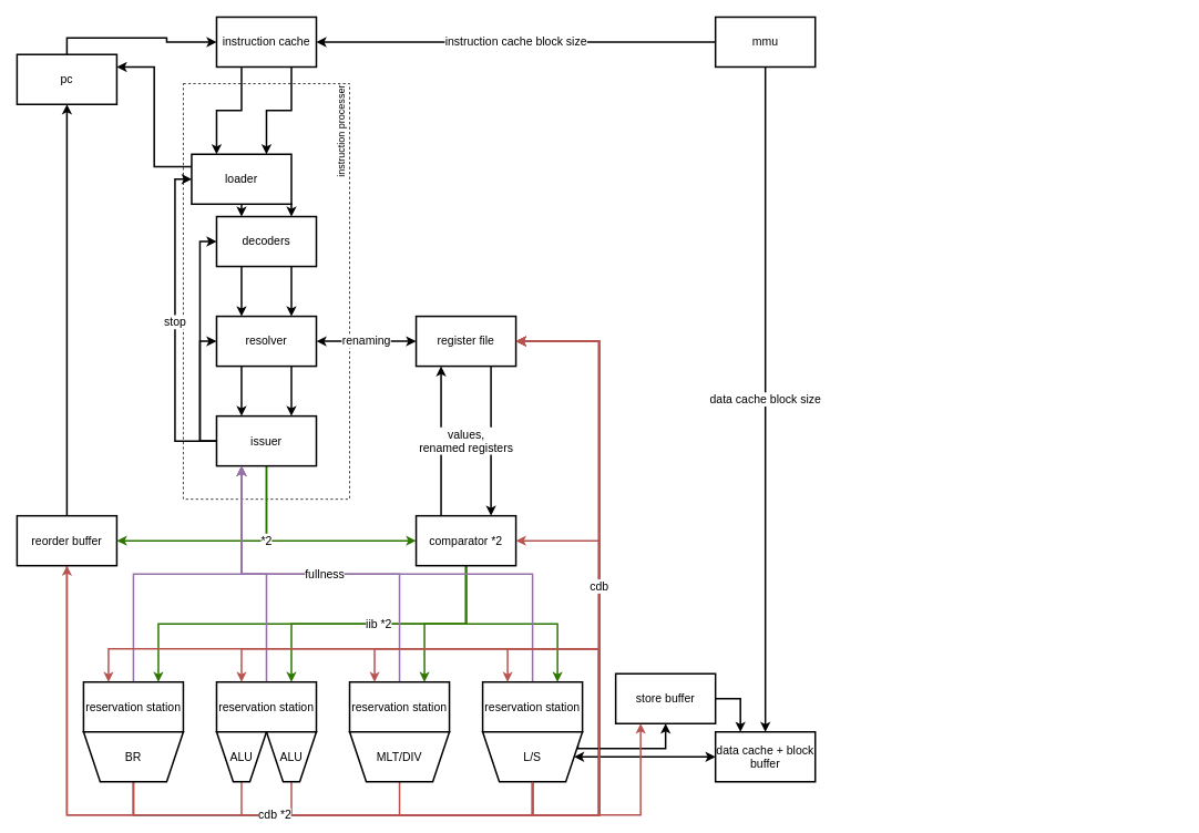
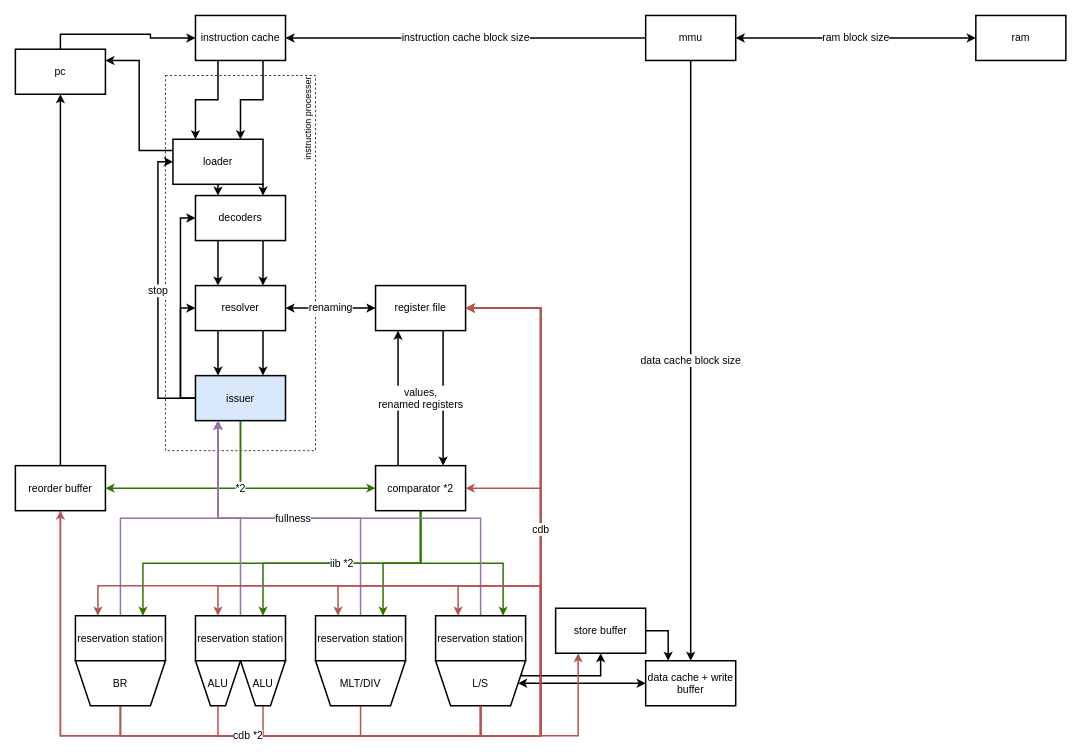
  <mxCell id="0" />
  <mxCell id="1" parent="0" />
  <mxCell id="2" value="instruction processer" style="rounded=0;whiteSpace=wrap;html=1;fillColor=none;dashed=1;verticalAlign=bottom;align=right;horizontal=0;" parent="1" vertex="1"><mxGeometry x="220" y="100" width="200" height="500" as="geometry" /></mxCell>
  <mxCell id="3" style="edgeStyle=orthogonalEdgeStyle;rounded=0;orthogonalLoop=1;jettySize=auto;html=1;exitX=0.25;exitY=1;exitDx=0;exitDy=0;entryX=0.25;entryY=0;entryDx=0;entryDy=0;fontSize=14;strokeWidth=2;" parent="1" source="5" target="9" edge="1"><mxGeometry relative="1" as="geometry" /></mxCell>
  <mxCell id="4" style="edgeStyle=orthogonalEdgeStyle;rounded=0;orthogonalLoop=1;jettySize=auto;html=1;exitX=0.75;exitY=1;exitDx=0;exitDy=0;entryX=0.75;entryY=0;entryDx=0;entryDy=0;fontSize=14;strokeWidth=2;" parent="1" source="5" target="9" edge="1"><mxGeometry relative="1" as="geometry" /></mxCell>
  <mxCell id="5" value="instruction cache" style="rounded=0;whiteSpace=wrap;html=1;fontSize=14;strokeWidth=2;" parent="1" vertex="1"><mxGeometry x="260" y="20" width="120" height="60" as="geometry" /></mxCell>
  <mxCell id="6" style="edgeStyle=orthogonalEdgeStyle;rounded=0;orthogonalLoop=1;jettySize=auto;html=1;exitX=0.25;exitY=1;exitDx=0;exitDy=0;entryX=0.25;entryY=0;entryDx=0;entryDy=0;fontSize=14;strokeWidth=2;" parent="1" source="9" target="13" edge="1"><mxGeometry relative="1" as="geometry" /></mxCell>
  <mxCell id="7" style="edgeStyle=orthogonalEdgeStyle;rounded=0;orthogonalLoop=1;jettySize=auto;html=1;exitX=0.75;exitY=1;exitDx=0;exitDy=0;entryX=0.75;entryY=0;entryDx=0;entryDy=0;fontSize=14;strokeWidth=2;" parent="1" source="9" target="13" edge="1"><mxGeometry relative="1" as="geometry" /></mxCell>
  <mxCell id="8" style="edgeStyle=orthogonalEdgeStyle;rounded=0;orthogonalLoop=1;jettySize=auto;html=1;exitX=0;exitY=0.25;exitDx=0;exitDy=0;entryX=1;entryY=0.25;entryDx=0;entryDy=0;fontSize=14;strokeWidth=2;" parent="1" source="9" target="66" edge="1"><mxGeometry relative="1" as="geometry" /></mxCell>
  <mxCell id="9" value="loader" style="rounded=0;whiteSpace=wrap;html=1;fontSize=14;strokeWidth=2;" parent="1" vertex="1"><mxGeometry x="230" y="185" width="120" height="60" as="geometry" /></mxCell>
  <mxCell id="10" value="register file" style="rounded=0;whiteSpace=wrap;html=1;fontSize=14;strokeWidth=2;" parent="1" vertex="1"><mxGeometry x="500" y="380" width="120" height="60" as="geometry" /></mxCell>
  <mxCell id="11" style="edgeStyle=orthogonalEdgeStyle;rounded=0;orthogonalLoop=1;jettySize=auto;html=1;exitX=0.25;exitY=1;exitDx=0;exitDy=0;entryX=0.25;entryY=0;entryDx=0;entryDy=0;fontSize=14;strokeWidth=2;" parent="1" source="13" target="17" edge="1"><mxGeometry relative="1" as="geometry" /></mxCell>
  <mxCell id="12" style="edgeStyle=orthogonalEdgeStyle;rounded=0;orthogonalLoop=1;jettySize=auto;html=1;exitX=0.75;exitY=1;exitDx=0;exitDy=0;entryX=0.75;entryY=0;entryDx=0;entryDy=0;fontSize=14;strokeWidth=2;" parent="1" source="13" target="17" edge="1"><mxGeometry relative="1" as="geometry" /></mxCell>
  <mxCell id="13" value="decoders" style="rounded=0;whiteSpace=wrap;html=1;fontSize=14;strokeWidth=2;" parent="1" vertex="1"><mxGeometry x="260" y="260" width="120" height="60" as="geometry" /></mxCell>
  <mxCell id="14" style="edgeStyle=orthogonalEdgeStyle;rounded=0;orthogonalLoop=1;jettySize=auto;html=1;exitX=0.25;exitY=1;exitDx=0;exitDy=0;entryX=0.25;entryY=0;entryDx=0;entryDy=0;fontSize=14;strokeWidth=2;" parent="1" source="17" target="24" edge="1"><mxGeometry relative="1" as="geometry" /></mxCell>
  <mxCell id="15" style="edgeStyle=orthogonalEdgeStyle;rounded=0;orthogonalLoop=1;jettySize=auto;html=1;exitX=0.75;exitY=1;exitDx=0;exitDy=0;entryX=0.75;entryY=0;entryDx=0;entryDy=0;fontSize=14;strokeWidth=2;" parent="1" source="17" target="24" edge="1"><mxGeometry relative="1" as="geometry" /></mxCell>
  <mxCell id="16" value="renaming" style="edgeStyle=orthogonalEdgeStyle;rounded=0;orthogonalLoop=1;jettySize=auto;html=1;exitX=1;exitY=0.5;exitDx=0;exitDy=0;entryX=0;entryY=0.5;entryDx=0;entryDy=0;startArrow=classic;startFill=1;fontSize=14;strokeWidth=2;" parent="1" source="17" target="10" edge="1"><mxGeometry relative="1" as="geometry" /></mxCell>
  <mxCell id="17" value="resolver" style="rounded=0;whiteSpace=wrap;html=1;fontSize=14;strokeWidth=2;" parent="1" vertex="1"><mxGeometry x="260" y="380" width="120" height="60" as="geometry" /></mxCell>
  <mxCell id="18" style="edgeStyle=orthogonalEdgeStyle;rounded=0;orthogonalLoop=1;jettySize=auto;html=1;exitX=0;exitY=0.5;exitDx=0;exitDy=0;entryX=0;entryY=0.5;entryDx=0;entryDy=0;fontSize=14;strokeWidth=2;" parent="1" source="24" target="17" edge="1"><mxGeometry relative="1" as="geometry" /></mxCell>
  <mxCell id="19" style="edgeStyle=orthogonalEdgeStyle;rounded=0;orthogonalLoop=1;jettySize=auto;html=1;exitX=0;exitY=0.5;exitDx=0;exitDy=0;entryX=0;entryY=0.5;entryDx=0;entryDy=0;fontSize=14;strokeWidth=2;" parent="1" source="24" target="13" edge="1"><mxGeometry relative="1" as="geometry" /></mxCell>
  <mxCell id="20" value="stop" style="edgeStyle=orthogonalEdgeStyle;rounded=0;orthogonalLoop=1;jettySize=auto;html=1;exitX=0;exitY=0.5;exitDx=0;exitDy=0;entryX=0;entryY=0.5;entryDx=0;entryDy=0;fontSize=14;strokeWidth=2;" parent="1" source="24" target="9" edge="1"><mxGeometry relative="1" as="geometry" /></mxCell>
  <mxCell id="21" style="edgeStyle=orthogonalEdgeStyle;rounded=0;orthogonalLoop=1;jettySize=auto;html=1;exitX=0.5;exitY=1;exitDx=0;exitDy=0;entryX=0;entryY=0.5;entryDx=0;entryDy=0;fontSize=14;fillColor=#60a917;strokeColor=#2D7600;strokeWidth=2;" parent="1" source="24" target="30" edge="1"><mxGeometry relative="1" as="geometry" /></mxCell>
  <mxCell id="22" value="*2" style="edgeStyle=orthogonalEdgeStyle;rounded=0;orthogonalLoop=1;jettySize=auto;html=1;exitX=0.5;exitY=1;exitDx=0;exitDy=0;entryX=1;entryY=0.5;entryDx=0;entryDy=0;fontSize=14;fillColor=#60a917;strokeColor=#2D7600;strokeWidth=2;" parent="1" source="24" target="64" edge="1"><mxGeometry x="-0.333" relative="1" as="geometry"><mxPoint as="offset" /></mxGeometry></mxCell>
  <mxCell id="23" style="edgeStyle=orthogonalEdgeStyle;rounded=0;orthogonalLoop=1;jettySize=auto;html=1;exitX=0.25;exitY=0;exitDx=0;exitDy=0;entryX=0.25;entryY=1;entryDx=0;entryDy=0;strokeWidth=2;" parent="1" source="30" target="10" edge="1"><mxGeometry relative="1" as="geometry" /></mxCell>
- <mxCell id="24" value="issuer" style="rounded=0;whiteSpace=wrap;html=1;fontSize=14;strokeWidth=2;" parent="1" vertex="1"><mxGeometry x="260" y="500" width="120" height="60" as="geometry" /></mxCell>
+ <mxCell id="24" value="issuer" style="rounded=0;whiteSpace=wrap;html=1;fontSize=14;strokeWidth=2;fillColor=#dae8fc;" parent="1" vertex="1"><mxGeometry x="260" y="500" width="120" height="60" as="geometry" /></mxCell>
  <mxCell id="25" value="&lt;div style=&quot;font-size: 14px;&quot;&gt;values, &lt;br style=&quot;font-size: 14px;&quot;&gt;&lt;/div&gt;&lt;div style=&quot;font-size: 14px;&quot;&gt;renamed registers&lt;/div&gt;" style="edgeStyle=orthogonalEdgeStyle;rounded=0;orthogonalLoop=1;jettySize=auto;html=1;exitX=0.75;exitY=0;exitDx=0;exitDy=0;startArrow=classic;startFill=1;entryX=0.75;entryY=1;entryDx=0;entryDy=0;fontSize=14;strokeWidth=2;endArrow=none;endFill=0;" parent="1" source="30" target="10" edge="1"><mxGeometry y="30" relative="1" as="geometry"><mxPoint x="580" y="450" as="targetPoint" /><mxPoint as="offset" /></mxGeometry></mxCell>
  <mxCell id="26" style="edgeStyle=orthogonalEdgeStyle;rounded=0;orthogonalLoop=1;jettySize=auto;html=1;exitX=0.5;exitY=1;exitDx=0;exitDy=0;entryX=0.75;entryY=0;entryDx=0;entryDy=0;fontSize=14;fillColor=#60a917;strokeColor=#2D7600;strokeWidth=2;" parent="1" source="30" target="38" edge="1"><mxGeometry relative="1" as="geometry"><mxPoint x="560" y="720" as="targetPoint" /></mxGeometry></mxCell>
  <mxCell id="27" value="iib *2" style="edgeStyle=orthogonalEdgeStyle;rounded=0;orthogonalLoop=1;jettySize=auto;html=1;exitX=0.5;exitY=1;exitDx=0;exitDy=0;entryX=0.75;entryY=0;entryDx=0;entryDy=0;fontSize=14;fillColor=#60a917;strokeColor=#2D7600;strokeWidth=2;" parent="1" source="30" target="40" edge="1"><mxGeometry relative="1" as="geometry" /></mxCell>
  <mxCell id="28" style="edgeStyle=orthogonalEdgeStyle;rounded=0;orthogonalLoop=1;jettySize=auto;html=1;exitX=0.5;exitY=1;exitDx=0;exitDy=0;entryX=0.75;entryY=0;entryDx=0;entryDy=0;fontSize=14;fillColor=#60a917;strokeColor=#2D7600;strokeWidth=2;" parent="1" source="30" target="42" edge="1"><mxGeometry relative="1" as="geometry" /></mxCell>
  <mxCell id="29" style="edgeStyle=orthogonalEdgeStyle;rounded=0;orthogonalLoop=1;jettySize=auto;html=1;exitX=0.5;exitY=1;exitDx=0;exitDy=0;entryX=0.75;entryY=0;entryDx=0;entryDy=0;fontSize=14;fillColor=#60a917;strokeColor=#2D7600;strokeWidth=2;" parent="1" source="30" target="44" edge="1"><mxGeometry relative="1" as="geometry" /></mxCell>
  <mxCell id="30" value="&lt;div style=&quot;font-size: 14px;&quot;&gt;comparator *2&lt;/div&gt;" style="rounded=0;whiteSpace=wrap;html=1;fontSize=14;strokeWidth=2;" parent="1" vertex="1"><mxGeometry x="500" y="620" width="120" height="60" as="geometry" /></mxCell>
  <mxCell id="31" value="instruction cache block size" style="edgeStyle=orthogonalEdgeStyle;rounded=0;orthogonalLoop=1;jettySize=auto;html=1;exitX=0;exitY=0.5;exitDx=0;exitDy=0;entryX=1;entryY=0.5;entryDx=0;entryDy=0;fontSize=14;strokeWidth=2;" parent="1" source="34" target="5" edge="1"><mxGeometry relative="1" as="geometry" /></mxCell>
  <mxCell id="32" value="data cache block size" style="edgeStyle=orthogonalEdgeStyle;rounded=0;orthogonalLoop=1;jettySize=auto;html=1;exitX=0.5;exitY=1;exitDx=0;exitDy=0;entryX=0.5;entryY=0;entryDx=0;entryDy=0;fontSize=14;strokeWidth=2;" parent="1" source="34" target="35" edge="1"><mxGeometry relative="1" as="geometry"><mxPoint as="offset" /></mxGeometry></mxCell>
+ <mxCell id="33" value="ram block size" style="edgeStyle=orthogonalEdgeStyle;rounded=0;orthogonalLoop=1;jettySize=auto;html=1;entryX=0;entryY=0.5;entryDx=0;entryDy=0;startArrow=classic;startFill=1;fontSize=14;strokeWidth=2;" parent="1" source="34" target="36" edge="1"><mxGeometry relative="1" as="geometry" /></mxCell>
  <mxCell id="34" value="mmu" style="rounded=0;whiteSpace=wrap;html=1;fontSize=14;strokeWidth=2;" parent="1" vertex="1"><mxGeometry x="860" y="20" width="120" height="60" as="geometry" /></mxCell>
- <mxCell id="35" value="data cache + block buffer" style="whiteSpace=wrap;html=1;fontSize=14;strokeWidth=2;" parent="1" vertex="1"><mxGeometry x="860" y="880" width="120" height="60" as="geometry" /></mxCell>
+ <mxCell id="35" value="data cache + write buffer" style="whiteSpace=wrap;html=1;fontSize=14;strokeWidth=2;" parent="1" vertex="1"><mxGeometry x="860" y="880" width="120" height="60" as="geometry" /></mxCell>
+ <mxCell id="36" value="ram" style="rounded=0;whiteSpace=wrap;html=1;fontSize=14;strokeWidth=2;" parent="1" vertex="1"><mxGeometry x="1300" y="20" width="120" height="60" as="geometry" /></mxCell>
  <mxCell id="37" style="edgeStyle=orthogonalEdgeStyle;rounded=0;orthogonalLoop=1;jettySize=auto;html=1;exitX=0.5;exitY=0;exitDx=0;exitDy=0;entryX=0.25;entryY=1;entryDx=0;entryDy=0;fillColor=#e1d5e7;strokeColor=#9673a6;strokeWidth=2;" parent="1" source="38" target="24" edge="1"><mxGeometry relative="1" as="geometry" /></mxCell>
  <mxCell id="38" value="reservation station" style="rounded=0;whiteSpace=wrap;html=1;fontSize=14;strokeWidth=2;" parent="1" vertex="1"><mxGeometry x="100" y="820" width="120" height="60" as="geometry" /></mxCell>
  <mxCell id="39" style="edgeStyle=orthogonalEdgeStyle;rounded=0;orthogonalLoop=1;jettySize=auto;html=1;exitX=0.5;exitY=0;exitDx=0;exitDy=0;entryX=0.25;entryY=1;entryDx=0;entryDy=0;fillColor=#e1d5e7;strokeColor=#9673a6;strokeWidth=2;" parent="1" source="40" target="24" edge="1"><mxGeometry relative="1" as="geometry" /></mxCell>
  <mxCell id="40" value="reservation station" style="rounded=0;whiteSpace=wrap;html=1;fontSize=14;strokeWidth=2;" parent="1" vertex="1"><mxGeometry x="260" y="820" width="120" height="60" as="geometry" /></mxCell>
  <mxCell id="41" style="edgeStyle=orthogonalEdgeStyle;rounded=0;orthogonalLoop=1;jettySize=auto;html=1;exitX=0.5;exitY=0;exitDx=0;exitDy=0;entryX=0.25;entryY=1;entryDx=0;entryDy=0;fillColor=#e1d5e7;strokeColor=#9673a6;strokeWidth=2;" parent="1" source="42" target="24" edge="1"><mxGeometry relative="1" as="geometry" /></mxCell>
  <mxCell id="42" value="reservation station" style="rounded=0;whiteSpace=wrap;html=1;fontSize=14;strokeWidth=2;" parent="1" vertex="1"><mxGeometry x="420" y="820" width="120" height="60" as="geometry" /></mxCell>
  <mxCell id="43" value="fullness" style="edgeStyle=orthogonalEdgeStyle;rounded=0;orthogonalLoop=1;jettySize=auto;html=1;exitX=0.5;exitY=0;exitDx=0;exitDy=0;entryX=0.25;entryY=1;entryDx=0;entryDy=0;fontSize=14;fillColor=#e1d5e7;strokeColor=#9673a6;strokeWidth=2;" parent="1" source="44" target="24" edge="1"><mxGeometry x="0.246" relative="1" as="geometry"><mxPoint as="offset" /></mxGeometry></mxCell>
  <mxCell id="44" value="reservation station" style="rounded=0;whiteSpace=wrap;html=1;fontSize=14;strokeWidth=2;" parent="1" vertex="1"><mxGeometry x="580" y="820" width="120" height="60" as="geometry" /></mxCell>
  <mxCell id="45" style="edgeStyle=orthogonalEdgeStyle;rounded=0;orthogonalLoop=1;jettySize=auto;html=1;exitX=0.5;exitY=1;exitDx=0;exitDy=0;entryX=1;entryY=0.5;entryDx=0;entryDy=0;fontSize=14;strokeWidth=2;" parent="1" source="47" target="10" edge="1"><mxGeometry relative="1" as="geometry"><Array as="points"><mxPoint x="160" y="980" /><mxPoint x="720" y="980" /><mxPoint x="720" y="410" /></Array></mxGeometry></mxCell>
  <mxCell id="46" style="edgeStyle=orthogonalEdgeStyle;rounded=0;orthogonalLoop=1;jettySize=auto;html=1;exitX=0.5;exitY=1;exitDx=0;exitDy=0;entryX=0.5;entryY=1;entryDx=0;entryDy=0;fontSize=14;fillColor=#f8cecc;strokeColor=#b85450;strokeWidth=2;" parent="1" source="47" target="64" edge="1"><mxGeometry relative="1" as="geometry"><Array as="points"><mxPoint x="160" y="980" /><mxPoint x="80" y="980" /></Array></mxGeometry></mxCell>
  <mxCell id="47" value="BR" style="shape=trapezoid;perimeter=trapezoidPerimeter;whiteSpace=wrap;html=1;fixedSize=1;flipV=1;fontSize=14;strokeWidth=2;" parent="1" vertex="1"><mxGeometry x="100" y="880" width="120" height="60" as="geometry" /></mxCell>
  <mxCell id="48" style="edgeStyle=orthogonalEdgeStyle;rounded=0;orthogonalLoop=1;jettySize=auto;html=1;exitX=0.5;exitY=1;exitDx=0;exitDy=0;entryX=1;entryY=0.5;entryDx=0;entryDy=0;fontSize=14;fillColor=#f8cecc;strokeColor=#b85450;strokeWidth=2;" parent="1" source="49" target="10" edge="1"><mxGeometry relative="1" as="geometry"><Array as="points"><mxPoint x="290" y="980" /><mxPoint x="720" y="980" /><mxPoint x="720" y="410" /></Array></mxGeometry></mxCell>
  <mxCell id="49" value="ALU" style="shape=trapezoid;perimeter=trapezoidPerimeter;whiteSpace=wrap;html=1;fixedSize=1;flipV=1;fontSize=14;strokeWidth=2;" parent="1" vertex="1"><mxGeometry x="260" y="880" width="60" height="60" as="geometry" /></mxCell>
  <mxCell id="50" style="edgeStyle=orthogonalEdgeStyle;rounded=0;orthogonalLoop=1;jettySize=auto;html=1;exitX=0.5;exitY=1;exitDx=0;exitDy=0;entryX=1;entryY=0.5;entryDx=0;entryDy=0;fontSize=14;fillColor=#f8cecc;strokeColor=#b85450;strokeWidth=2;" parent="1" source="51" target="10" edge="1"><mxGeometry relative="1" as="geometry"><Array as="points"><mxPoint x="350" y="980" /><mxPoint x="720" y="980" /><mxPoint x="720" y="410" /></Array></mxGeometry></mxCell>
  <mxCell id="51" value="ALU" style="shape=trapezoid;perimeter=trapezoidPerimeter;whiteSpace=wrap;html=1;fixedSize=1;flipV=1;fontSize=14;strokeWidth=2;" parent="1" vertex="1"><mxGeometry x="320" y="880" width="60" height="60" as="geometry" /></mxCell>
  <mxCell id="52" style="edgeStyle=orthogonalEdgeStyle;rounded=0;orthogonalLoop=1;jettySize=auto;html=1;exitX=0.5;exitY=1;exitDx=0;exitDy=0;entryX=1;entryY=0.5;entryDx=0;entryDy=0;fontSize=14;fillColor=#f8cecc;strokeColor=#b85450;strokeWidth=2;" parent="1" source="53" target="10" edge="1"><mxGeometry relative="1" as="geometry"><Array as="points"><mxPoint x="480" y="980" /><mxPoint x="720" y="980" /><mxPoint x="720" y="410" /></Array></mxGeometry></mxCell>
  <mxCell id="53" value="MLT/DIV" style="shape=trapezoid;perimeter=trapezoidPerimeter;whiteSpace=wrap;html=1;fixedSize=1;flipV=1;fontSize=14;strokeWidth=2;" parent="1" vertex="1"><mxGeometry x="420" y="880" width="120" height="60" as="geometry" /></mxCell>
  <mxCell id="54" style="edgeStyle=orthogonalEdgeStyle;rounded=0;orthogonalLoop=1;jettySize=auto;html=1;exitX=1;exitY=0.5;exitDx=0;exitDy=0;entryX=0;entryY=0.5;entryDx=0;entryDy=0;startArrow=classic;startFill=1;fontSize=14;strokeWidth=2;" parent="1" source="61" target="35" edge="1"><mxGeometry relative="1" as="geometry" /></mxCell>
  <mxCell id="55" style="edgeStyle=orthogonalEdgeStyle;rounded=0;orthogonalLoop=1;jettySize=auto;html=1;exitX=0.5;exitY=1;exitDx=0;exitDy=0;entryX=1;entryY=0.5;entryDx=0;entryDy=0;fontSize=14;strokeWidth=2;fillColor=#f8cecc;strokeColor=#b85450;" parent="1" source="61" target="30" edge="1"><mxGeometry relative="1" as="geometry"><Array as="points"><mxPoint x="640" y="980" /><mxPoint x="720" y="980" /><mxPoint x="720" y="650" /></Array></mxGeometry></mxCell>
  <mxCell id="56" style="edgeStyle=orthogonalEdgeStyle;rounded=0;orthogonalLoop=1;jettySize=auto;html=1;exitX=0.5;exitY=1;exitDx=0;exitDy=0;entryX=0.25;entryY=0;entryDx=0;entryDy=0;fillColor=#f8cecc;strokeColor=#b85450;strokeWidth=2;" parent="1" source="61" target="44" edge="1"><mxGeometry relative="1" as="geometry"><Array as="points"><mxPoint x="640" y="980" /><mxPoint x="720" y="980" /><mxPoint x="720" y="780" /><mxPoint x="610" y="780" /></Array></mxGeometry></mxCell>
  <mxCell id="57" style="edgeStyle=orthogonalEdgeStyle;rounded=0;orthogonalLoop=1;jettySize=auto;html=1;exitX=0.5;exitY=1;exitDx=0;exitDy=0;entryX=0.25;entryY=0;entryDx=0;entryDy=0;fillColor=#f8cecc;strokeColor=#b85450;strokeWidth=2;" parent="1" source="61" target="42" edge="1"><mxGeometry relative="1" as="geometry"><Array as="points"><mxPoint x="640" y="980" /><mxPoint x="720" y="980" /><mxPoint x="720" y="780" /><mxPoint x="450" y="780" /></Array></mxGeometry></mxCell>
  <mxCell id="58" style="edgeStyle=orthogonalEdgeStyle;rounded=0;orthogonalLoop=1;jettySize=auto;html=1;exitX=0.5;exitY=1;exitDx=0;exitDy=0;entryX=0.25;entryY=0;entryDx=0;entryDy=0;fillColor=#f8cecc;strokeColor=#b85450;strokeWidth=2;" parent="1" source="61" target="40" edge="1"><mxGeometry relative="1" as="geometry"><Array as="points"><mxPoint x="640" y="980" /><mxPoint x="720" y="980" /><mxPoint x="720" y="780" /><mxPoint x="290" y="780" /></Array></mxGeometry></mxCell>
  <mxCell id="59" style="edgeStyle=orthogonalEdgeStyle;rounded=0;orthogonalLoop=1;jettySize=auto;html=1;exitX=0.5;exitY=1;exitDx=0;exitDy=0;entryX=0.25;entryY=0;entryDx=0;entryDy=0;fillColor=#f8cecc;strokeColor=#b85450;strokeWidth=2;" parent="1" source="61" target="38" edge="1"><mxGeometry relative="1" as="geometry"><Array as="points"><mxPoint x="640" y="980" /><mxPoint x="720" y="980" /><mxPoint x="720" y="780" /><mxPoint x="130" y="780" /></Array></mxGeometry></mxCell>
  <mxCell id="60" style="edgeStyle=orthogonalEdgeStyle;rounded=0;orthogonalLoop=1;jettySize=auto;html=1;exitX=1;exitY=0.25;exitDx=0;exitDy=0;entryX=0.5;entryY=1;entryDx=0;entryDy=0;strokeWidth=2;" edge="1" parent="1" source="61" target="69"><mxGeometry relative="1" as="geometry"><Array as="points"><mxPoint x="694" y="900" /><mxPoint x="800" y="900" /></Array></mxGeometry></mxCell>
  <mxCell id="61" value="L/S" style="shape=trapezoid;perimeter=trapezoidPerimeter;whiteSpace=wrap;html=1;fixedSize=1;flipV=1;fontSize=14;strokeWidth=2;" parent="1" vertex="1"><mxGeometry x="580" y="880" width="120" height="60" as="geometry" /></mxCell>
  <mxCell id="62" style="edgeStyle=orthogonalEdgeStyle;rounded=0;orthogonalLoop=1;jettySize=auto;html=1;exitX=0.5;exitY=0;exitDx=0;exitDy=0;entryX=0.5;entryY=1;entryDx=0;entryDy=0;fontSize=14;strokeWidth=2;" parent="1" source="64" target="66" edge="1"><mxGeometry relative="1" as="geometry" /></mxCell>
  <mxCell id="63" value="cdb *2" style="edgeStyle=orthogonalEdgeStyle;rounded=0;orthogonalLoop=1;jettySize=auto;html=1;exitX=0.5;exitY=1;exitDx=0;exitDy=0;entryX=0.25;entryY=1;entryDx=0;entryDy=0;fontSize=14;fillColor=#f8cecc;strokeColor=#b85450;strokeWidth=2;" parent="1" source="64" target="69" edge="1"><mxGeometry relative="1" as="geometry"><Array as="points"><mxPoint x="80" y="980" /><mxPoint x="770" y="980" /></Array></mxGeometry></mxCell>
  <mxCell id="64" value="reorder buffer" style="rounded=0;whiteSpace=wrap;html=1;fontSize=14;strokeWidth=2;" parent="1" vertex="1"><mxGeometry x="20" y="620" width="120" height="60" as="geometry" /></mxCell>
  <mxCell id="65" style="edgeStyle=orthogonalEdgeStyle;rounded=0;orthogonalLoop=1;jettySize=auto;html=1;exitX=0.5;exitY=0;exitDx=0;exitDy=0;entryX=0;entryY=0.5;entryDx=0;entryDy=0;fontSize=14;strokeWidth=2;" parent="1" source="66" target="5" edge="1"><mxGeometry relative="1" as="geometry" /></mxCell>
  <mxCell id="66" value="pc" style="rounded=0;whiteSpace=wrap;html=1;fontSize=14;strokeWidth=2;" parent="1" vertex="1"><mxGeometry x="20" y="65" width="120" height="60" as="geometry" /></mxCell>
  <mxCell id="67" value="cdb" style="edgeStyle=orthogonalEdgeStyle;rounded=0;orthogonalLoop=1;jettySize=auto;html=1;exitX=0.5;exitY=1;exitDx=0;exitDy=0;entryX=1;entryY=0.5;entryDx=0;entryDy=0;fontSize=14;fillColor=#f8cecc;strokeColor=#b85450;strokeWidth=2;" parent="1" source="61" target="10" edge="1"><mxGeometry relative="1" as="geometry"><Array as="points"><mxPoint x="640" y="980" /><mxPoint x="720" y="980" /><mxPoint x="720" y="410" /></Array></mxGeometry></mxCell>
  <mxCell id="68" style="edgeStyle=orthogonalEdgeStyle;rounded=0;orthogonalLoop=1;jettySize=auto;html=1;exitX=1;exitY=0.5;exitDx=0;exitDy=0;entryX=0.25;entryY=0;entryDx=0;entryDy=0;strokeWidth=2;" edge="1" parent="1" source="69" target="35"><mxGeometry relative="1" as="geometry" /></mxCell>
  <mxCell id="69" value="store buffer" style="whiteSpace=wrap;html=1;fontSize=14;strokeWidth=2;" vertex="1" parent="1"><mxGeometry x="740" y="810" width="120" height="60" as="geometry" /></mxCell>
